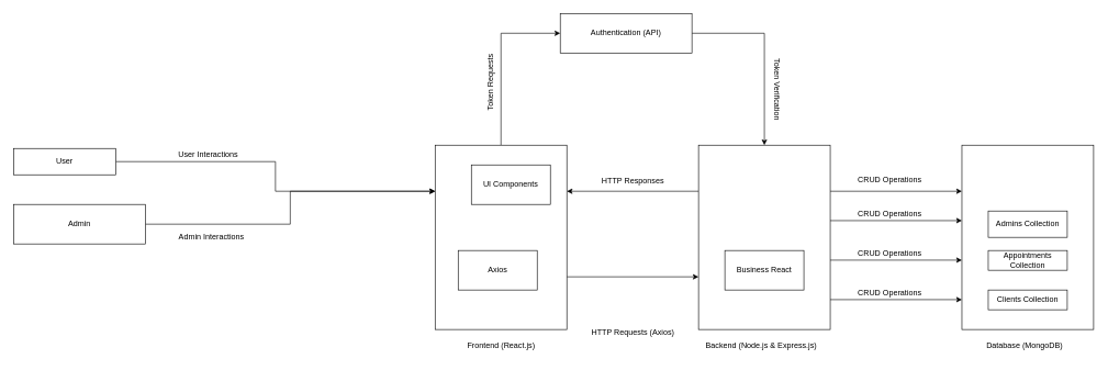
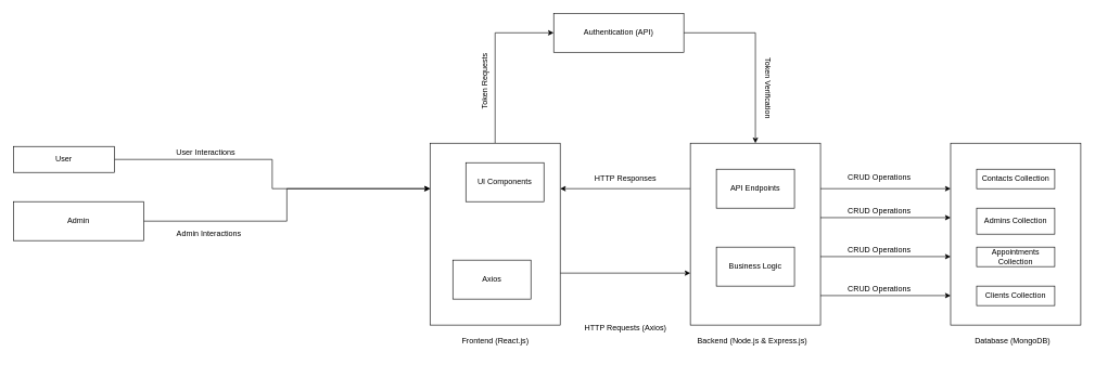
  <mxCell id="0" />
  <mxCell id="1" parent="0" />
  <mxCell id="2" style="edgeStyle=orthogonalEdgeStyle;rounded=0;orthogonalLoop=1;jettySize=auto;html=1;exitX=1;exitY=0.25;exitDx=0;exitDy=0;entryX=0;entryY=0.25;entryDx=0;entryDy=0;" parent="1" edge="1"><mxGeometry relative="1" as="geometry"><mxPoint x="860" y="420" as="sourcePoint" /><mxPoint x="1060" y="420" as="targetPoint" /></mxGeometry></mxCell>
  <mxCell id="3" style="edgeStyle=orthogonalEdgeStyle;rounded=0;orthogonalLoop=1;jettySize=auto;html=1;exitX=0.5;exitY=0;exitDx=0;exitDy=0;entryX=0;entryY=0.5;entryDx=0;entryDy=0;" edge="1" parent="1" source="4" target="21"><mxGeometry relative="1" as="geometry" /></mxCell>
  <mxCell id="4" value="" style="rounded=0;whiteSpace=wrap;html=1;" parent="1" vertex="1"><mxGeometry x="660" y="220" width="200" height="280" as="geometry" /></mxCell>
  <mxCell id="5" value="Frontend (React.js)" style="text;html=1;align=center;verticalAlign=middle;resizable=0;points=[];autosize=1;strokeColor=none;fillColor=none;" parent="1" vertex="1"><mxGeometry x="695" y="510" width="130" height="30" as="geometry" /></mxCell>
  <mxCell id="6" value="UI Components" style="rounded=0;whiteSpace=wrap;html=1;" parent="1" vertex="1"><mxGeometry x="715" y="250" width="120" height="60" as="geometry" /></mxCell>
- <mxCell id="7" value="Axios" style="rounded=0;whiteSpace=wrap;html=1;" parent="1" vertex="1"><mxGeometry x="695" y="380" width="120" height="60" as="geometry" /></mxCell>
+ <mxCell id="7" value="Axios" style="rounded=0;whiteSpace=wrap;html=1;" parent="1" vertex="1"><mxGeometry x="695" y="400" width="120" height="60" as="geometry" /></mxCell>
  <mxCell id="8" style="edgeStyle=orthogonalEdgeStyle;rounded=0;orthogonalLoop=1;jettySize=auto;html=1;exitX=0;exitY=0.25;exitDx=0;exitDy=0;entryX=1;entryY=0.25;entryDx=0;entryDy=0;" parent="1" edge="1"><mxGeometry relative="1" as="geometry"><mxPoint x="1060" y="290" as="sourcePoint" /><mxPoint x="860" y="290" as="targetPoint" /></mxGeometry></mxCell>
  <mxCell id="9" style="edgeStyle=orthogonalEdgeStyle;rounded=0;orthogonalLoop=1;jettySize=auto;html=1;exitX=1;exitY=0.25;exitDx=0;exitDy=0;entryX=0;entryY=0.25;entryDx=0;entryDy=0;" edge="1" parent="1" source="10" target="14"><mxGeometry relative="1" as="geometry" /></mxCell>
  <mxCell id="10" value="" style="rounded=0;whiteSpace=wrap;html=1;" parent="1" vertex="1"><mxGeometry x="1060" y="220" width="200" height="280" as="geometry" /></mxCell>
- <mxCell id="12" value="Business React" style="rounded=0;whiteSpace=wrap;html=1;" parent="1" vertex="1"><mxGeometry x="1100" y="380" width="120" height="60" as="geometry" /></mxCell>
+ <mxCell id="11" value="API Endpoints" style="rounded=0;whiteSpace=wrap;html=1;" parent="1" vertex="1"><mxGeometry x="1100" y="260" width="120" height="60" as="geometry" /></mxCell>
+ <mxCell id="12" value="Business Logic" style="rounded=0;whiteSpace=wrap;html=1;" parent="1" vertex="1"><mxGeometry x="1100" y="380" width="120" height="60" as="geometry" /></mxCell>
  <mxCell id="13" value="Backend (Node.js &amp;amp; Express.js)" style="text;html=1;align=center;verticalAlign=middle;resizable=0;points=[];autosize=1;strokeColor=none;fillColor=none;" parent="1" vertex="1"><mxGeometry x="1060" y="510" width="190" height="30" as="geometry" /></mxCell>
  <mxCell id="14" value="" style="rounded=0;whiteSpace=wrap;html=1;" parent="1" vertex="1"><mxGeometry x="1460" y="220" width="200" height="280" as="geometry" /></mxCell>
+ <mxCell id="15" value="&lt;meta charset=&quot;utf-8&quot;&gt;Contacts Collection" style="rounded=0;whiteSpace=wrap;html=1;" parent="1" vertex="1"><mxGeometry x="1500" y="260" width="120" height="30" as="geometry" /></mxCell>
  <mxCell id="16" value="Admins Collection" style="rounded=0;whiteSpace=wrap;html=1;" parent="1" vertex="1"><mxGeometry x="1500" y="320" width="120" height="40" as="geometry" /></mxCell>
  <mxCell id="17" value="Database (MongoDB)" style="text;html=1;align=center;verticalAlign=middle;resizable=0;points=[];autosize=1;strokeColor=none;fillColor=none;" parent="1" vertex="1"><mxGeometry x="1485" y="510" width="140" height="30" as="geometry" /></mxCell>
  <mxCell id="18" value="Appointments Collection" style="rounded=0;whiteSpace=wrap;html=1;" parent="1" vertex="1"><mxGeometry x="1500" y="380" width="120" height="30" as="geometry" /></mxCell>
  <mxCell id="19" value="Clients Collection" style="rounded=0;whiteSpace=wrap;html=1;" parent="1" vertex="1"><mxGeometry x="1500" y="440" width="120" height="30" as="geometry" /></mxCell>
  <mxCell id="20" style="edgeStyle=orthogonalEdgeStyle;rounded=0;orthogonalLoop=1;jettySize=auto;html=1;exitX=1;exitY=0.5;exitDx=0;exitDy=0;entryX=0.5;entryY=0;entryDx=0;entryDy=0;" edge="1" parent="1" source="21" target="10"><mxGeometry relative="1" as="geometry" /></mxCell>
  <mxCell id="21" value="Authentication (API)" style="rounded=0;whiteSpace=wrap;html=1;" parent="1" vertex="1"><mxGeometry x="850" y="20" width="200" height="60" as="geometry" /></mxCell>
  <mxCell id="22" value="HTTP Requests (Axios)" style="text;html=1;align=center;verticalAlign=middle;resizable=0;points=[];autosize=1;strokeColor=none;fillColor=none;" parent="1" vertex="1"><mxGeometry x="885" y="490" width="150" height="30" as="geometry" /></mxCell>
  <mxCell id="23" value="HTTP Responses" style="text;html=1;align=center;verticalAlign=middle;resizable=0;points=[];autosize=1;strokeColor=none;fillColor=none;" vertex="1" parent="1"><mxGeometry x="900" y="260" width="120" height="30" as="geometry" /></mxCell>
  <mxCell id="24" style="edgeStyle=orthogonalEdgeStyle;rounded=0;orthogonalLoop=1;jettySize=auto;html=1;entryX=0;entryY=0.25;entryDx=0;entryDy=0;" edge="1" parent="1" source="25" target="4"><mxGeometry relative="1" as="geometry" /></mxCell>
  <mxCell id="25" value="User" style="rounded=0;whiteSpace=wrap;html=1;" vertex="1" parent="1"><mxGeometry x="20" y="225" width="155" height="40" as="geometry" /></mxCell>
  <mxCell id="26" style="edgeStyle=orthogonalEdgeStyle;rounded=0;orthogonalLoop=1;jettySize=auto;html=1;entryX=0;entryY=0.25;entryDx=0;entryDy=0;" edge="1" parent="1" source="27" target="4"><mxGeometry relative="1" as="geometry" /></mxCell>
  <mxCell id="27" value="Admin" style="rounded=0;whiteSpace=wrap;html=1;" vertex="1" parent="1"><mxGeometry x="20" y="310" width="200" height="60" as="geometry" /></mxCell>
  <mxCell id="28" style="edgeStyle=orthogonalEdgeStyle;rounded=0;orthogonalLoop=1;jettySize=auto;html=1;exitX=1;exitY=0.25;exitDx=0;exitDy=0;entryX=0;entryY=0.25;entryDx=0;entryDy=0;" edge="1" parent="1"><mxGeometry relative="1" as="geometry"><mxPoint x="1260" y="334.62" as="sourcePoint" /><mxPoint x="1460" y="334.62" as="targetPoint" /></mxGeometry></mxCell>
  <mxCell id="29" style="edgeStyle=orthogonalEdgeStyle;rounded=0;orthogonalLoop=1;jettySize=auto;html=1;exitX=1;exitY=0.25;exitDx=0;exitDy=0;entryX=0;entryY=0.25;entryDx=0;entryDy=0;" edge="1" parent="1"><mxGeometry relative="1" as="geometry"><mxPoint x="1260" y="394.62" as="sourcePoint" /><mxPoint x="1460" y="394.62" as="targetPoint" /></mxGeometry></mxCell>
  <mxCell id="30" style="edgeStyle=orthogonalEdgeStyle;rounded=0;orthogonalLoop=1;jettySize=auto;html=1;exitX=1;exitY=0.25;exitDx=0;exitDy=0;entryX=0;entryY=0.25;entryDx=0;entryDy=0;" edge="1" parent="1"><mxGeometry relative="1" as="geometry"><mxPoint x="1260" y="454.62" as="sourcePoint" /><mxPoint x="1460" y="454.62" as="targetPoint" /></mxGeometry></mxCell>
  <mxCell id="31" value="CRUD Operations" style="text;html=1;align=center;verticalAlign=middle;resizable=0;points=[];autosize=1;strokeColor=none;fillColor=none;" vertex="1" parent="1"><mxGeometry x="1290" y="258" width="120" height="30" as="geometry" /></mxCell>
  <mxCell id="32" value="CRUD Operations" style="text;html=1;align=center;verticalAlign=middle;resizable=0;points=[];autosize=1;strokeColor=none;fillColor=none;" vertex="1" parent="1"><mxGeometry x="1290" y="310" width="120" height="30" as="geometry" /></mxCell>
  <mxCell id="33" value="CRUD Operations" style="text;html=1;align=center;verticalAlign=middle;resizable=0;points=[];autosize=1;strokeColor=none;fillColor=none;" vertex="1" parent="1"><mxGeometry x="1290" y="370" width="120" height="30" as="geometry" /></mxCell>
  <mxCell id="34" value="CRUD Operations" style="text;html=1;align=center;verticalAlign=middle;resizable=0;points=[];autosize=1;strokeColor=none;fillColor=none;" vertex="1" parent="1"><mxGeometry x="1290" y="430" width="120" height="30" as="geometry" /></mxCell>
  <mxCell id="35" value="Token Requests" style="text;html=1;align=center;verticalAlign=middle;resizable=0;points=[];autosize=1;strokeColor=none;fillColor=none;rotation=-90;" vertex="1" parent="1"><mxGeometry x="690" y="110" width="110" height="30" as="geometry" /></mxCell>
  <mxCell id="36" value="Token Verification" style="text;html=1;align=center;verticalAlign=middle;resizable=0;points=[];autosize=1;strokeColor=none;fillColor=none;rotation=90;" vertex="1" parent="1"><mxGeometry x="1120" y="120" width="120" height="30" as="geometry" /></mxCell>
  <mxCell id="37" value="User Interactions" style="text;html=1;align=center;verticalAlign=middle;resizable=0;points=[];autosize=1;strokeColor=none;fillColor=none;" vertex="1" parent="1"><mxGeometry x="260" y="220" width="110" height="30" as="geometry" /></mxCell>
  <mxCell id="38" value="&lt;meta charset=&quot;utf-8&quot;&gt;Admin Interactions" style="text;html=1;align=center;verticalAlign=middle;resizable=0;points=[];autosize=1;strokeColor=none;fillColor=none;" vertex="1" parent="1"><mxGeometry x="260" y="345" width="120" height="30" as="geometry" /></mxCell>
